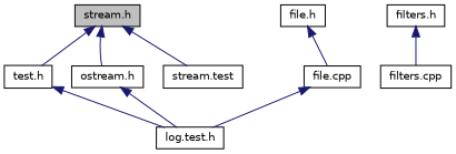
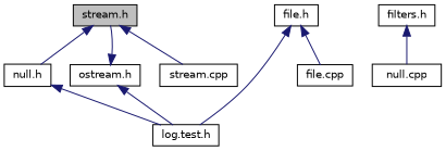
  digraph {
    node [color=black fillcolor=white fontname=Helvetica fontsize=10 shape=record style=filled]
    edge [color=midnightblue dir=back fontname=Helvetica fontsize=10 labelfontname=Helvetica labelfontsize=10 style=solid]
    n1 [fillcolor=grey75 fontcolor=black height=0.2 label="stream.h" width=0.4]
-   n2 [height=0.2 label="test.h" width=0.4]
+   n2 [height=0.2 label="null.h" width=0.4]
    n3 [height=0.2 label="ostream.h" width=0.4]
-   n4 [height=0.2 label="stream.test" width=0.4]
+   n4 [height=0.2 label="stream.cpp" width=0.4]
    n5 [height=0.2 label="file.h" width=0.4]
    n6 [height=0.2 label="log.test.h" width=0.4]
    n7 [height=0.2 label="file.cpp" width=0.4]
    n8 [height=0.2 label="filters.h" width=0.4]
-   n9 [height=0.2 label="filters.cpp" width=0.4]
+   n9 [height=0.2 label="null.cpp" width=0.4]
    n1 -> n2
-   n1 -> n3
+   n3 -> n1
    n1 -> n4
    n2 -> n6
    n3 -> n6
-   n7 -> n6
+   n5 -> n6
    n5 -> n7
    n8 -> n9
  }
